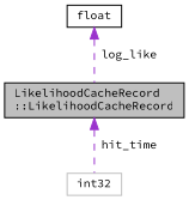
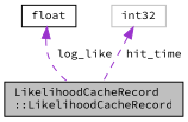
  digraph {
    fontname="Source Code Pro"
    node [color=black fillcolor=white fontname="Source Code Pro" fontsize=10 shape=record style=filled]
    edge [color=darkorchid3 dir=back fontname="Source Code Pro" fontsize=10 labelfontname=Helvetica labelfontsize=10 style=dashed]
    n1 [fillcolor=grey75 fontcolor=black height=0.2 label="LikelihoodCacheRecord\l::LikelihoodCacheRecord" width=0.4]
    n2 [height=0.2 label=float width=0.4]
    n3 [color=grey75 height=0.2 label=int32 width=0.4]
    n2 -> n1 [label=" log_like"]
-   n1 -> n3 [label=" hit_time"]
+   n3 -> n1 [label=" hit_time"]
  }
